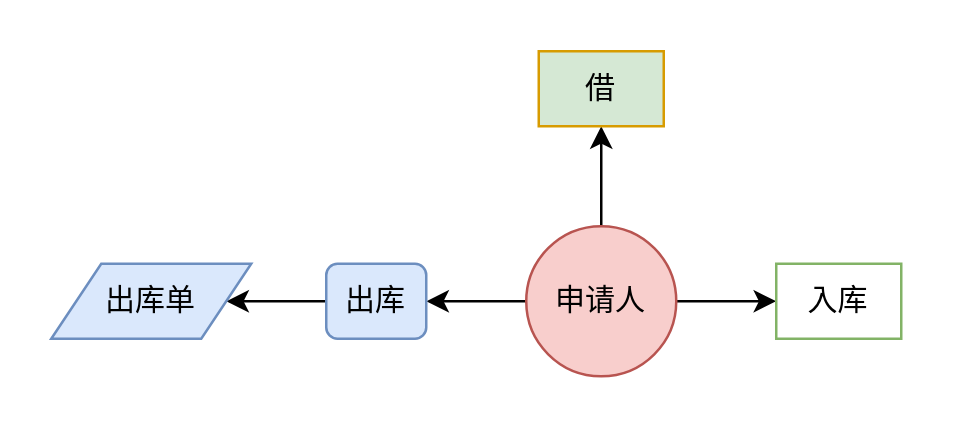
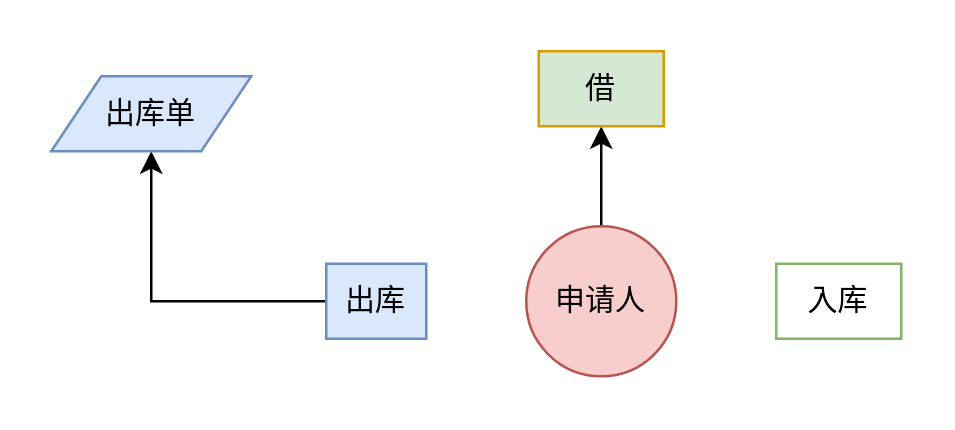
  <mxCell id="0" />
  <mxCell id="1" parent="0" />
- <mxCell id="2" value="" style="edgeStyle=orthogonalEdgeStyle;rounded=0;orthogonalLoop=1;jettySize=auto;html=1;" edge="1" parent="1" source="5" target="7"><mxGeometry relative="1" as="geometry" /></mxCell>
  <mxCell id="3" value="" style="edgeStyle=orthogonalEdgeStyle;rounded=0;orthogonalLoop=1;jettySize=auto;html=1;" edge="1" parent="1" source="5" target="8"><mxGeometry relative="1" as="geometry" /></mxCell>
- <mxCell id="4" value="" style="edgeStyle=orthogonalEdgeStyle;rounded=0;orthogonalLoop=1;jettySize=auto;html=1;" edge="1" parent="1" source="5" target="9"><mxGeometry relative="1" as="geometry" /></mxCell>
  <mxCell id="5" value="申请人" style="ellipse;whiteSpace=wrap;html=1;aspect=fixed;fillColor=#f8cecc;strokeColor=#b85450;align=center;" parent="1" vertex="1"><mxGeometry x="210" y="90" width="60" height="60" as="geometry" /></mxCell>
  <mxCell id="6" value="" style="edgeStyle=orthogonalEdgeStyle;rounded=0;orthogonalLoop=1;jettySize=auto;html=1;" edge="1" parent="1" source="7" target="10"><mxGeometry relative="1" as="geometry" /></mxCell>
- <mxCell id="7" value="出库" style="whiteSpace=wrap;html=1;fillColor=#dae8fc;strokeColor=#6c8ebf;rounded=1;" parent="1" vertex="1"><mxGeometry x="130" y="105" width="40" height="30" as="geometry" /></mxCell>
+ <mxCell id="7" value="出库" style="rounded=0;whiteSpace=wrap;html=1;fillColor=#dae8fc;strokeColor=#6c8ebf;" parent="1" vertex="1"><mxGeometry x="130" y="105" width="40" height="30" as="geometry" /></mxCell>
  <mxCell id="8" value="借" style="rounded=0;whiteSpace=wrap;html=1;fillColor=#d5e8d4;strokeColor=#d79b00;imageHeight=24;imageWidth=24;" vertex="1" parent="1"><mxGeometry x="215" y="20" width="50" height="30" as="geometry" /></mxCell>
  <mxCell id="9" value="入库" style="rounded=0;whiteSpace=wrap;html=1;fillColor=#ffffff;strokeColor=#82b366;" vertex="1" parent="1"><mxGeometry x="310" y="105" width="50" height="30" as="geometry" /></mxCell>
- <mxCell id="10" value="出库单" style="shape=parallelogram;perimeter=parallelogramPerimeter;whiteSpace=wrap;html=1;fixedSize=1;align=center;fillColor=#dae8fc;strokeColor=#6c8ebf;" vertex="1" parent="1"><mxGeometry x="20" y="105" width="80" height="30" as="geometry" /></mxCell>
+ <mxCell id="10" value="出库单" style="shape=parallelogram;perimeter=parallelogramPerimeter;whiteSpace=wrap;html=1;fixedSize=1;align=center;fillColor=#dae8fc;strokeColor=#6c8ebf;" vertex="1" parent="1"><mxGeometry x="20" y="30" width="80" height="30" as="geometry" /></mxCell>
